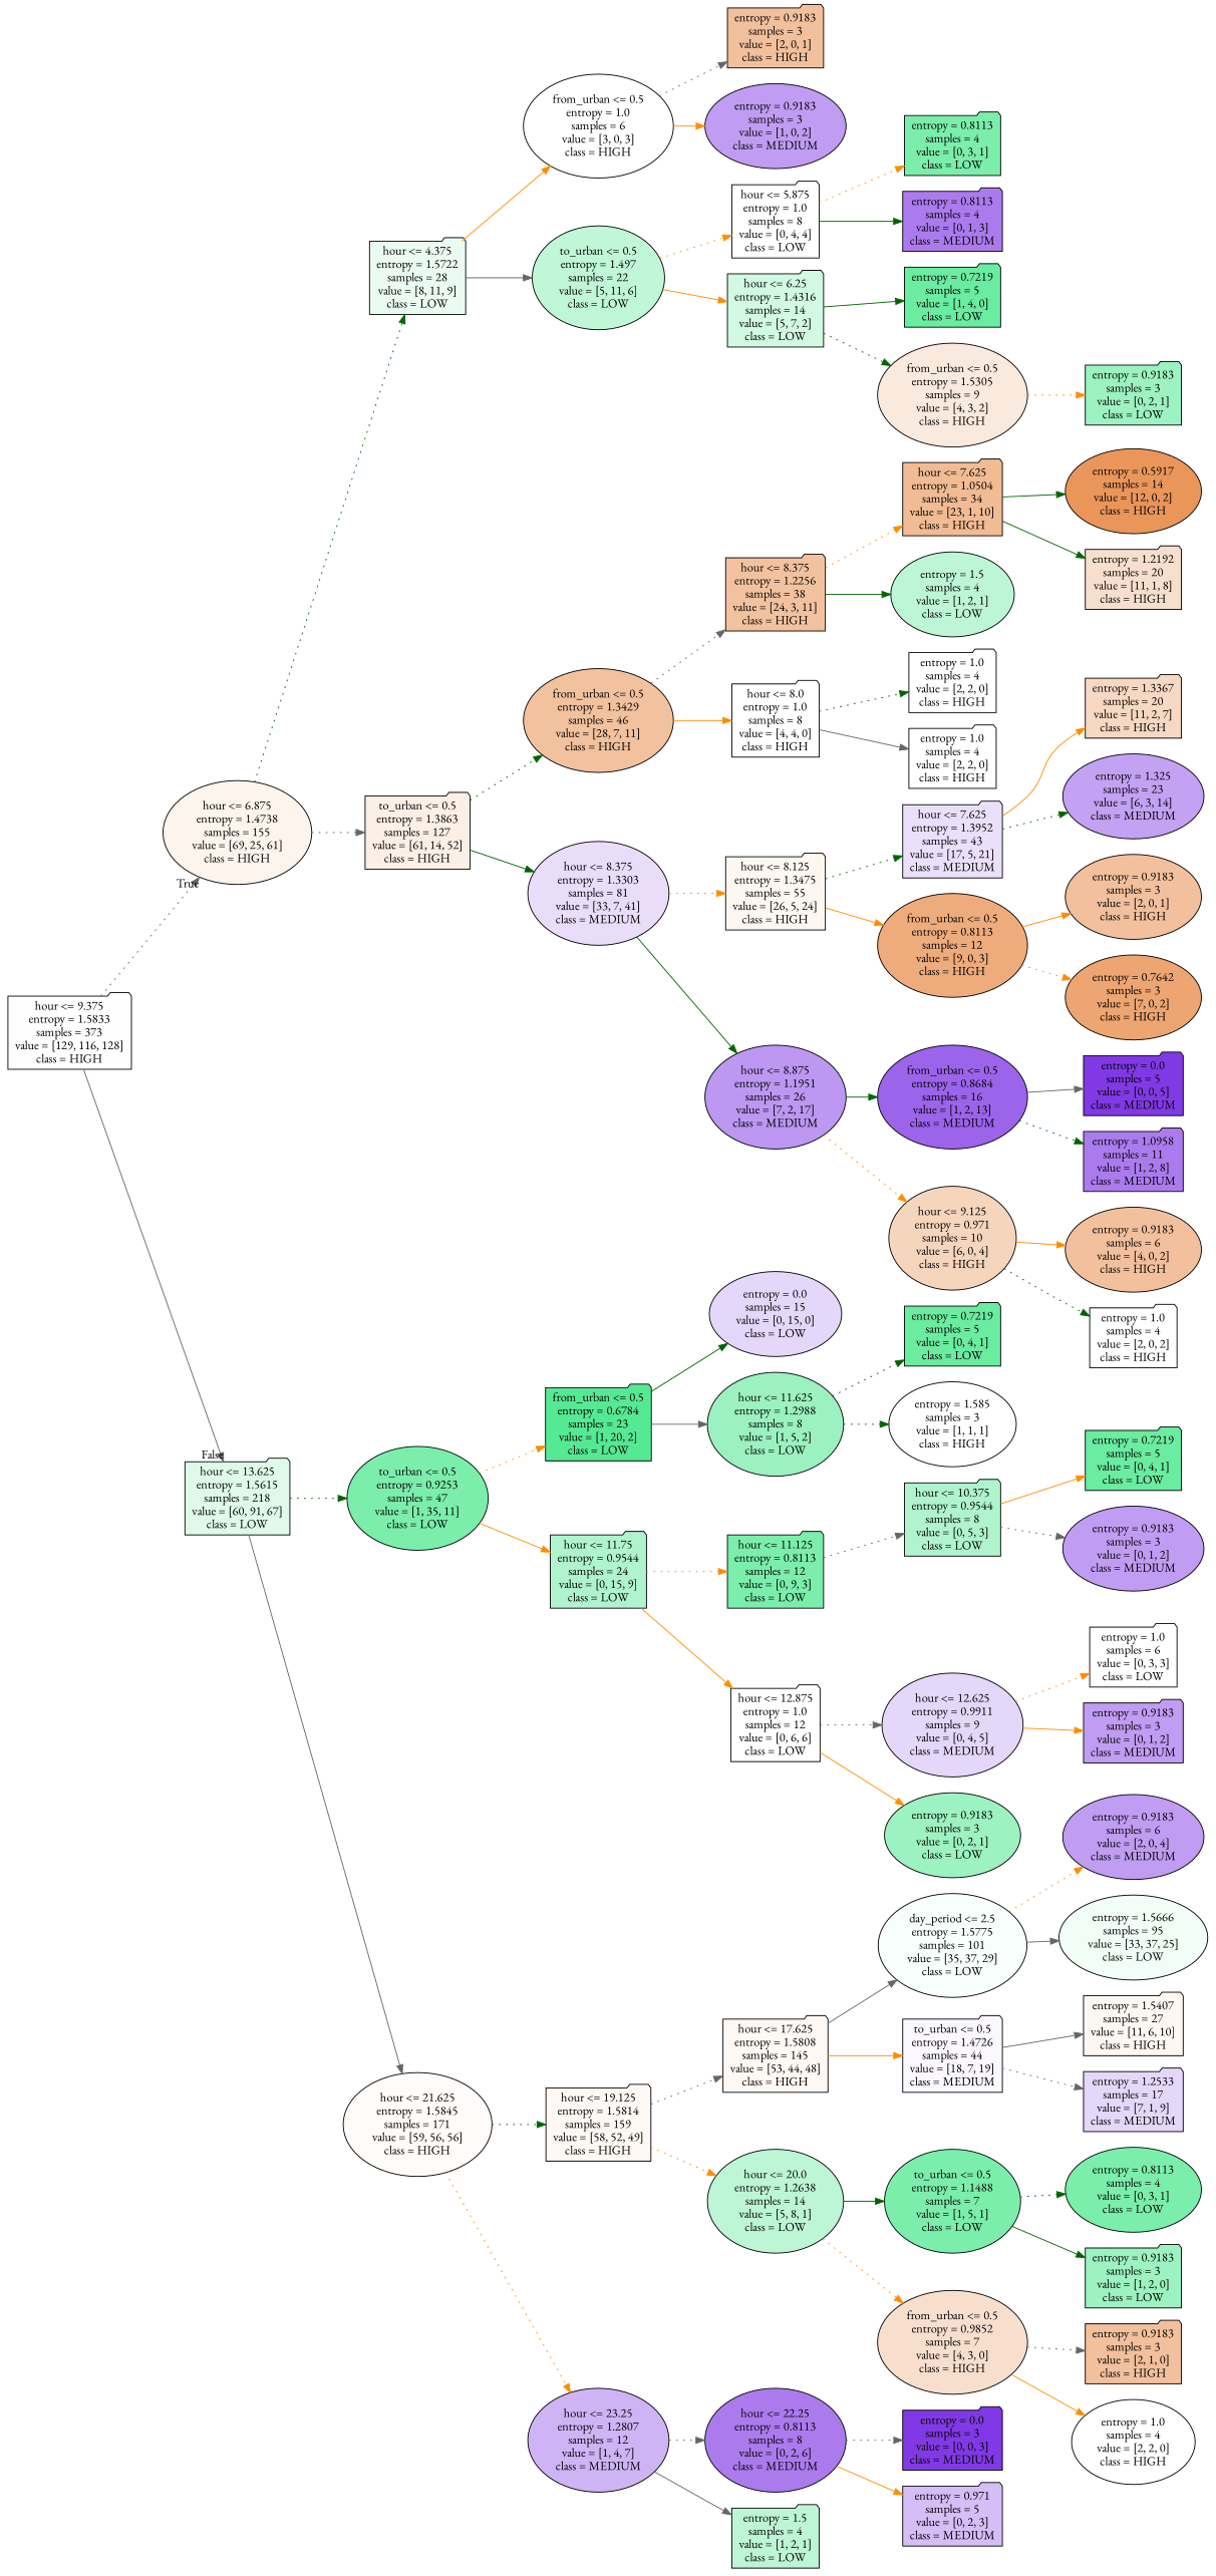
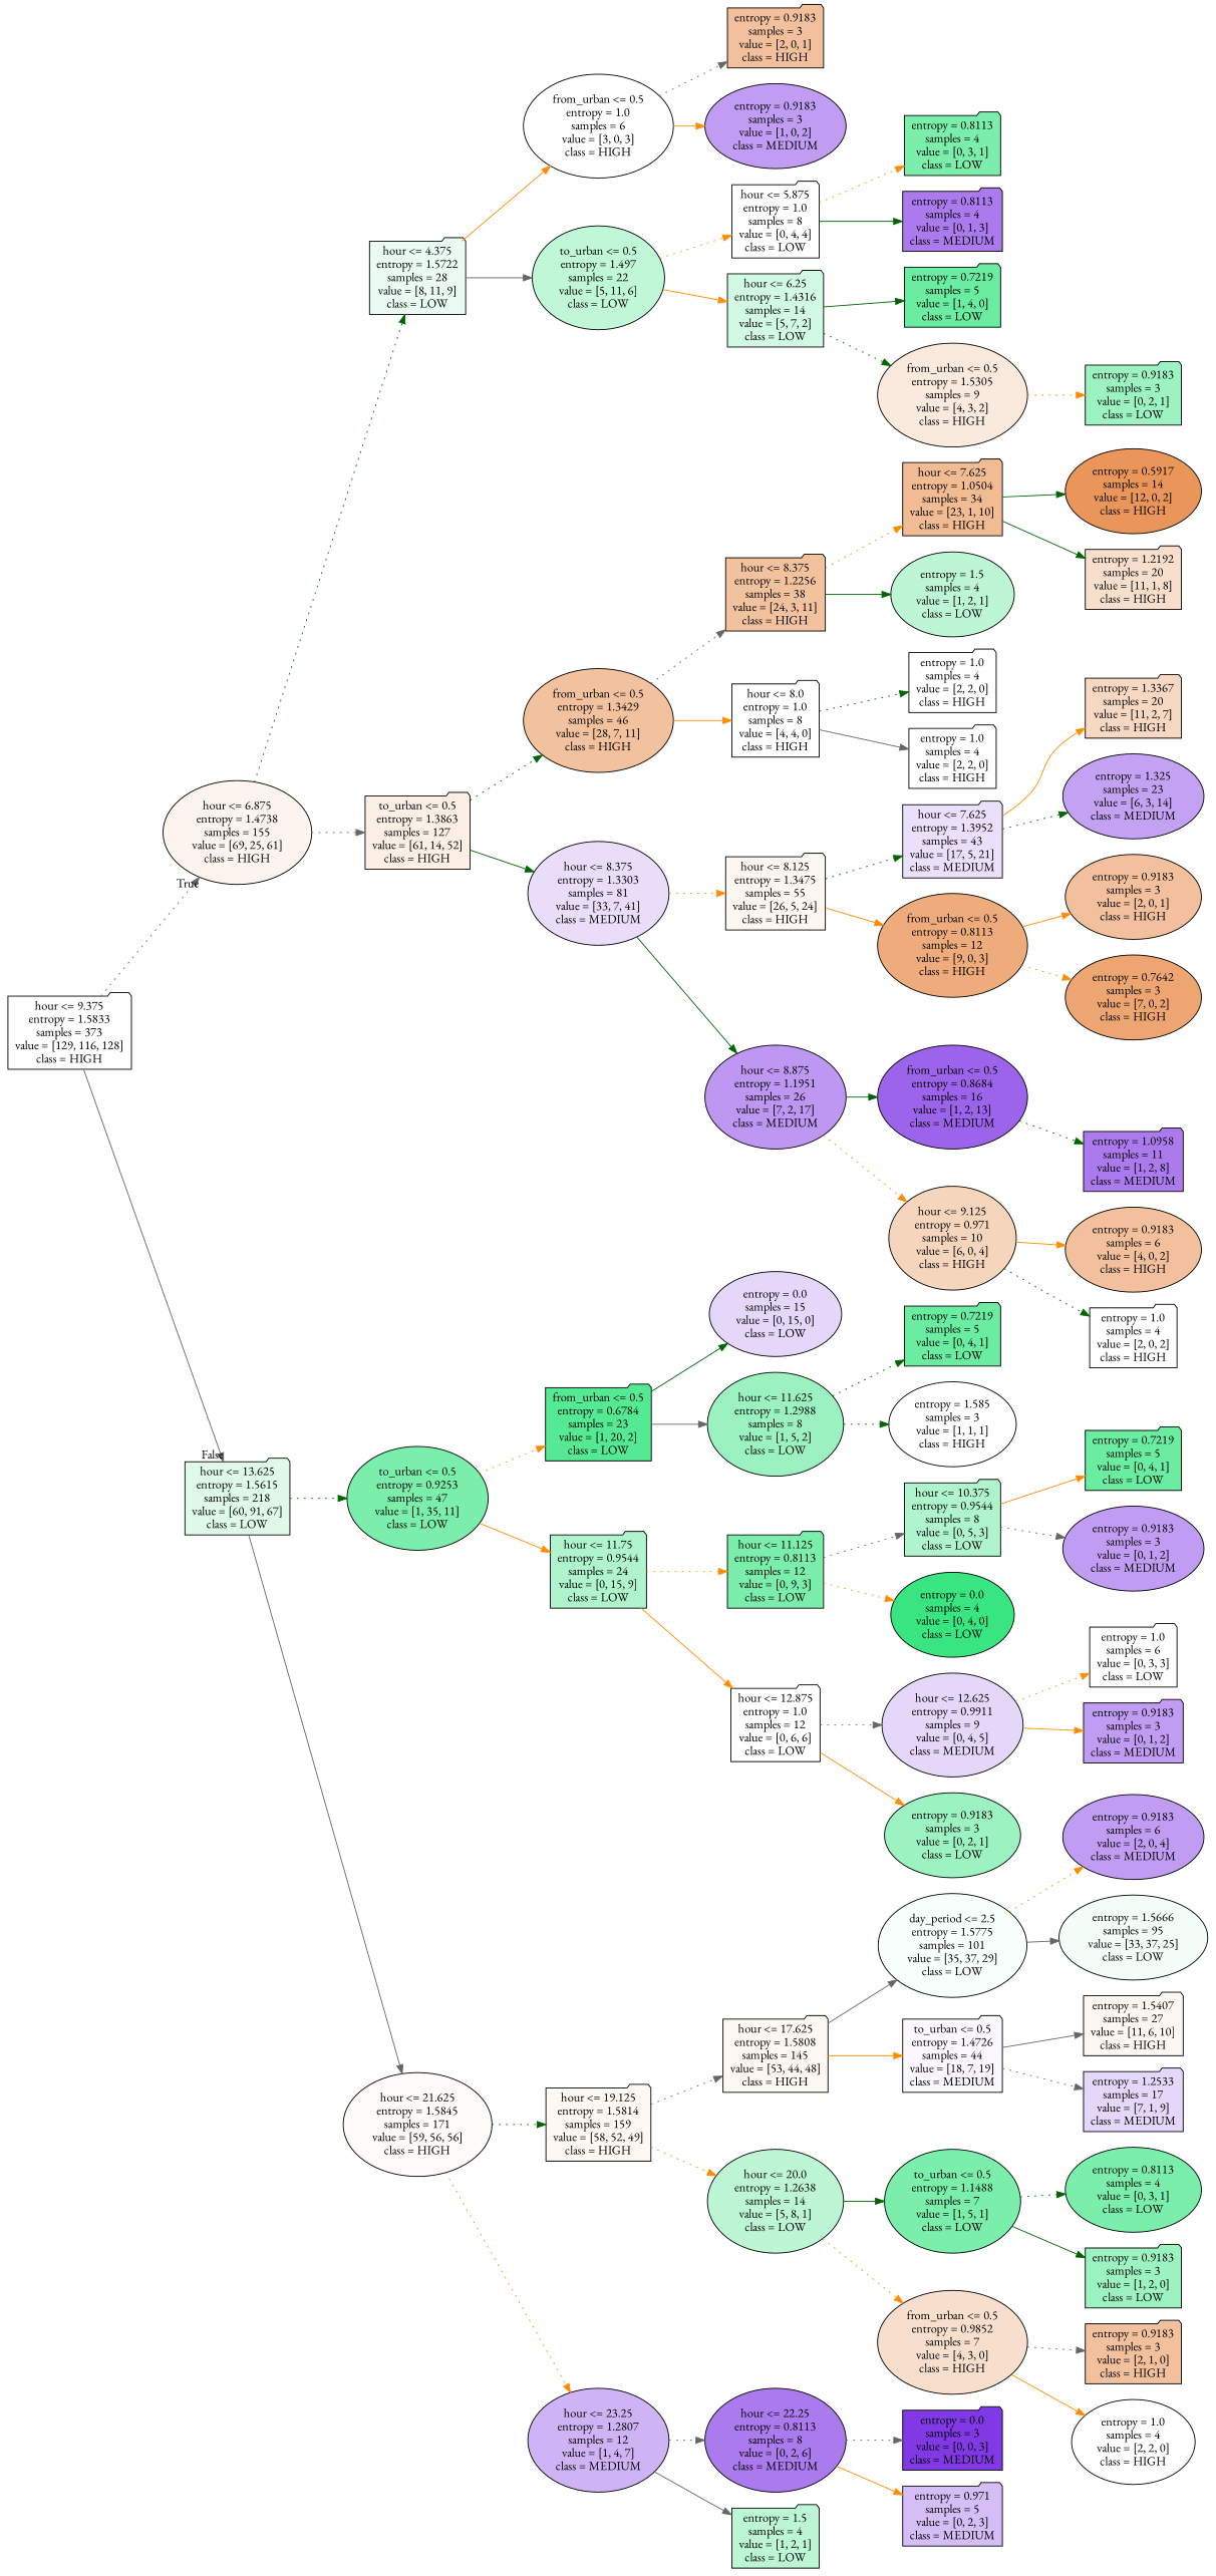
  digraph {
    fontname="EB Garamond"
    rankdir=LR
    node [color=black fillcolor="#e5813900" fontname="EB Garamond" shape=folder style=filled]
    edge [color=darkorange fontname="EB Garamond" style=dotted]
    n1 [fillcolor="#e5813901" label="hour <= 9.375\nentropy = 1.5833\nsamples = 373\nvalue = [129, 116, 128]\nclass = HIGH"]
    n2 [fillcolor="#e5813916" label="hour <= 6.875\nentropy = 1.4738\nsamples = 155\nvalue = [69, 25, 61]\nclass = HIGH" shape=ellipse]
    n3 [fillcolor="#39e58129" label="hour <= 13.625\nentropy = 1.5615\nsamples = 218\nvalue = [60, 91, 67]\nclass = LOW"]
    n4 [fillcolor="#39e5811b" label="hour <= 4.375\nentropy = 1.5722\nsamples = 28\nvalue = [8, 11, 9]\nclass = LOW"]
    n5 [fillcolor="#e581391f" label="to_urban <= 0.5\nentropy = 1.3863\nsamples = 127\nvalue = [61, 14, 52]\nclass = HIGH"]
    n6 [fillcolor="#39e581aa" label="to_urban <= 0.5\nentropy = 0.9253\nsamples = 47\nvalue = [1, 35, 11]\nclass = LOW" shape=ellipse]
    n7 [fillcolor="#e5813907" label="hour <= 21.625\nentropy = 1.5845\nsamples = 171\nvalue = [59, 56, 56]\nclass = HIGH" shape=ellipse]
    n8 [label="from_urban <= 0.5\nentropy = 1.0\nsamples = 6\nvalue = [3, 0, 3]\nclass = HIGH" shape=ellipse]
    n9 [fillcolor="#39e58150" label="to_urban <= 0.5\nentropy = 1.497\nsamples = 22\nvalue = [5, 11, 6]\nclass = LOW" shape=ellipse]
    n10 [fillcolor="#e581397c" label="from_urban <= 0.5\nentropy = 1.3429\nsamples = 46\nvalue = [28, 7, 11]\nclass = HIGH" shape=ellipse]
    n11 [fillcolor="#8139e52b" label="hour <= 8.375\nentropy = 1.3303\nsamples = 81\nvalue = [33, 7, 41]\nclass = MEDIUM" shape=ellipse]
    n12 [fillcolor="#e581397f" label="entropy = 0.9183\nsamples = 3\nvalue = [2, 0, 1]\nclass = HIGH"]
    n13 [fillcolor="#8139e57f" label="entropy = 0.9183\nsamples = 3\nvalue = [1, 0, 2]\nclass = MEDIUM" shape=ellipse]
    n14 [fillcolor="#39e58100" label="hour <= 5.875\nentropy = 1.0\nsamples = 8\nvalue = [0, 4, 4]\nclass = LOW"]
    n15 [fillcolor="#39e58139" label="hour <= 6.25\nentropy = 1.4316\nsamples = 14\nvalue = [5, 7, 2]\nclass = LOW"]
    n16 [fillcolor="#39e581aa" label="entropy = 0.8113\nsamples = 4\nvalue = [0, 3, 1]\nclass = LOW"]
    n17 [fillcolor="#8139e5aa" label="entropy = 0.8113\nsamples = 4\nvalue = [0, 1, 3]\nclass = MEDIUM"]
    n18 [fillcolor="#39e581bf" label="entropy = 0.7219\nsamples = 5\nvalue = [1, 4, 0]\nclass = LOW"]
    n19 [fillcolor="#e581392a" label="from_urban <= 0.5\nentropy = 1.5305\nsamples = 9\nvalue = [4, 3, 2]\nclass = HIGH" shape=ellipse]
    n20 [fillcolor="#39e5817f" label="entropy = 0.9183\nsamples = 3\nvalue = [0, 2, 1]\nclass = LOW"]
    n21 [fillcolor="#e581397b" label="hour <= 8.375\nentropy = 1.2256\nsamples = 38\nvalue = [24, 3, 11]\nclass = HIGH"]
    n22 [label="hour <= 8.0\nentropy = 1.0\nsamples = 8\nvalue = [4, 4, 0]\nclass = HIGH"]
    n23 [fillcolor="#e5813910" label="hour <= 8.125\nentropy = 1.3475\nsamples = 55\nvalue = [26, 5, 24]\nclass = HIGH"]
    n24 [fillcolor="#8139e586" label="hour <= 8.875\nentropy = 1.1951\nsamples = 26\nvalue = [7, 2, 17]\nclass = MEDIUM" shape=ellipse]
    n25 [fillcolor="#e581398a" label="hour <= 7.625\nentropy = 1.0504\nsamples = 34\nvalue = [23, 1, 10]\nclass = HIGH"]
    n26 [fillcolor="#39e58155" label="entropy = 1.5\nsamples = 4\nvalue = [1, 2, 1]\nclass = LOW" shape=ellipse]
    n27 [label="entropy = 1.0\nsamples = 4\nvalue = [2, 2, 0]\nclass = HIGH"]
    n28 [label="entropy = 1.0\nsamples = 4\nvalue = [2, 2, 0]\nclass = HIGH"]
    n29 [fillcolor="#e58139d4" label="entropy = 0.5917\nsamples = 14\nvalue = [12, 0, 2]\nclass = HIGH" shape=ellipse]
    n30 [fillcolor="#e5813940" label="entropy = 1.2192\nsamples = 20\nvalue = [11, 1, 8]\nclass = HIGH"]
    n31 [fillcolor="#8139e527" label="hour <= 7.625\nentropy = 1.3952\nsamples = 43\nvalue = [17, 5, 21]\nclass = MEDIUM"]
    n32 [fillcolor="#e58139aa" label="from_urban <= 0.5\nentropy = 0.8113\nsamples = 12\nvalue = [9, 0, 3]\nclass = HIGH" shape=ellipse]
    n33 [fillcolor="#8139e5c8" label="from_urban <= 0.5\nentropy = 0.8684\nsamples = 16\nvalue = [1, 2, 13]\nclass = MEDIUM" shape=ellipse]
    n34 [fillcolor="#e5813955" label="hour <= 9.125\nentropy = 0.971\nsamples = 10\nvalue = [6, 0, 4]\nclass = HIGH" shape=ellipse]
    n35 [fillcolor="#e581394e" label="entropy = 1.3367\nsamples = 20\nvalue = [11, 2, 7]\nclass = HIGH"]
    n36 [fillcolor="#8139e578" label="entropy = 1.325\nsamples = 23\nvalue = [6, 3, 14]\nclass = MEDIUM" shape=ellipse]
    n37 [fillcolor="#e581397f" label="entropy = 0.9183\nsamples = 3\nvalue = [2, 0, 1]\nclass = HIGH" shape=ellipse]
    n38 [fillcolor="#e58139b6" label="entropy = 0.7642\nsamples = 3\nvalue = [7, 0, 2]\nclass = HIGH" shape=ellipse]
-   n39 [fillcolor="#8139e5ff" label="entropy = 0.0\nsamples = 5\nvalue = [0, 0, 5]\nclass = MEDIUM"]
    n40 [fillcolor="#8139e5aa" label="entropy = 1.0958\nsamples = 11\nvalue = [1, 2, 8]\nclass = MEDIUM"]
    n41 [fillcolor="#e581397f" label="entropy = 0.9183\nsamples = 6\nvalue = [4, 0, 2]\nclass = HIGH" shape=ellipse]
    n42 [label="entropy = 1.0\nsamples = 4\nvalue = [2, 0, 2]\nclass = HIGH"]
    n43 [fillcolor="#39e581db" label="from_urban <= 0.5\nentropy = 0.6784\nsamples = 23\nvalue = [1, 20, 2]\nclass = LOW"]
    n44 [fillcolor="#39e58166" label="hour <= 11.75\nentropy = 0.9544\nsamples = 24\nvalue = [0, 15, 9]\nclass = LOW"]
    n45 [fillcolor="#e581390e" label="hour <= 19.125\nentropy = 1.5814\nsamples = 159\nvalue = [58, 52, 49]\nclass = HIGH"]
    n46 [fillcolor="#8139e560" label="hour <= 23.25\nentropy = 1.2807\nsamples = 12\nvalue = [1, 4, 7]\nclass = MEDIUM" shape=ellipse]
    n47 [fillcolor="#8139e533" label="entropy = 0.0\nsamples = 15\nvalue = [0, 15, 0]\nclass = LOW" shape=ellipse]
    n48 [fillcolor="#39e58180" label="hour <= 11.625\nentropy = 1.2988\nsamples = 8\nvalue = [1, 5, 2]\nclass = LOW" shape=ellipse]
    n49 [fillcolor="#39e581aa" label="hour <= 11.125\nentropy = 0.8113\nsamples = 12\nvalue = [0, 9, 3]\nclass = LOW"]
    n50 [fillcolor="#39e58100" label="hour <= 12.875\nentropy = 1.0\nsamples = 12\nvalue = [0, 6, 6]\nclass = LOW"]
    n51 [fillcolor="#39e581bf" label="entropy = 0.7219\nsamples = 5\nvalue = [0, 4, 1]\nclass = LOW"]
    n52 [label="entropy = 1.585\nsamples = 3\nvalue = [1, 1, 1]\nclass = HIGH" shape=ellipse]
    n53 [fillcolor="#39e58166" label="hour <= 10.375\nentropy = 0.9544\nsamples = 8\nvalue = [0, 5, 3]\nclass = LOW"]
+   n54 [fillcolor="#39e581ff" label="entropy = 0.0\nsamples = 4\nvalue = [0, 4, 0]\nclass = LOW" shape=ellipse]
    n55 [fillcolor="#8139e533" label="hour <= 12.625\nentropy = 0.9911\nsamples = 9\nvalue = [0, 4, 5]\nclass = MEDIUM" shape=ellipse]
    n56 [fillcolor="#39e5817f" label="entropy = 0.9183\nsamples = 3\nvalue = [0, 2, 1]\nclass = LOW" shape=ellipse]
    n57 [fillcolor="#39e581bf" label="entropy = 0.7219\nsamples = 5\nvalue = [0, 4, 1]\nclass = LOW"]
    n58 [fillcolor="#8139e57f" label="entropy = 0.9183\nsamples = 3\nvalue = [0, 1, 2]\nclass = MEDIUM" shape=ellipse]
    n59 [fillcolor="#39e58100" label="entropy = 1.0\nsamples = 6\nvalue = [0, 3, 3]\nclass = LOW"]
    n60 [fillcolor="#8139e57f" label="entropy = 0.9183\nsamples = 3\nvalue = [0, 1, 2]\nclass = MEDIUM"]
    n61 [fillcolor="#e581390d" label="hour <= 17.625\nentropy = 1.5808\nsamples = 145\nvalue = [53, 44, 48]\nclass = HIGH"]
    n62 [fillcolor="#39e58155" label="hour <= 20.0\nentropy = 1.2638\nsamples = 14\nvalue = [5, 8, 1]\nclass = LOW" shape=ellipse]
    n63 [fillcolor="#8139e5aa" label="hour <= 22.25\nentropy = 0.8113\nsamples = 8\nvalue = [0, 2, 6]\nclass = MEDIUM" shape=ellipse]
    n64 [fillcolor="#39e58155" label="entropy = 1.5\nsamples = 4\nvalue = [1, 2, 1]\nclass = LOW"]
    n65 [fillcolor="#39e58108" label="day_period <= 2.5\nentropy = 1.5775\nsamples = 101\nvalue = [35, 37, 29]\nclass = LOW" shape=ellipse]
    n66 [fillcolor="#8139e50a" label="to_urban <= 0.5\nentropy = 1.4726\nsamples = 44\nvalue = [18, 7, 19]\nclass = MEDIUM"]
    n67 [fillcolor="#39e581aa" label="to_urban <= 0.5\nentropy = 1.1488\nsamples = 7\nvalue = [1, 5, 1]\nclass = LOW" shape=ellipse]
    n68 [fillcolor="#e5813940" label="from_urban <= 0.5\nentropy = 0.9852\nsamples = 7\nvalue = [4, 3, 0]\nclass = HIGH" shape=ellipse]
    n69 [fillcolor="#8139e57f" label="entropy = 0.9183\nsamples = 6\nvalue = [2, 0, 4]\nclass = MEDIUM" shape=ellipse]
    n70 [fillcolor="#39e58110" label="entropy = 1.5666\nsamples = 95\nvalue = [33, 37, 25]\nclass = LOW" shape=ellipse]
    n71 [fillcolor="#e581390f" label="entropy = 1.5407\nsamples = 27\nvalue = [11, 6, 10]\nclass = HIGH"]
    n72 [fillcolor="#8139e533" label="entropy = 1.2533\nsamples = 17\nvalue = [7, 1, 9]\nclass = MEDIUM"]
    n73 [fillcolor="#39e581aa" label="entropy = 0.8113\nsamples = 4\nvalue = [0, 3, 1]\nclass = LOW" shape=ellipse]
    n74 [fillcolor="#39e5817f" label="entropy = 0.9183\nsamples = 3\nvalue = [1, 2, 0]\nclass = LOW"]
    n75 [fillcolor="#e581397f" label="entropy = 0.9183\nsamples = 3\nvalue = [2, 1, 0]\nclass = HIGH"]
    n76 [label="entropy = 1.0\nsamples = 4\nvalue = [2, 2, 0]\nclass = HIGH" shape=ellipse]
    n77 [fillcolor="#8139e5ff" label="entropy = 0.0\nsamples = 3\nvalue = [0, 0, 3]\nclass = MEDIUM"]
    n78 [fillcolor="#8139e555" label="entropy = 0.971\nsamples = 5\nvalue = [0, 2, 3]\nclass = MEDIUM"]
    n1 -> n2 [color=gray40 headlabel=True labelangle=45 labeldistance=2.5]
    n1 -> n3 [color=gray40 headlabel=False labelangle=-45 labeldistance=2.5 style=solid]
    n2 -> n4 [color=darkgreen]
    n2 -> n5 [color=gray40]
    n3 -> n6 [color=darkgreen]
    n3 -> n7 [color=gray40 style=solid]
    n4 -> n8 [style=solid]
    n4 -> n9 [color=gray40 style=solid]
    n5 -> n10 [color=darkgreen]
    n5 -> n11 [color=darkgreen style=solid]
    n6 -> n43
    n6 -> n44 [style=solid]
    n7 -> n45 [color=darkgreen]
    n7 -> n46
    n8 -> n12 [color=gray40]
    n8 -> n13 [style=solid]
    n9 -> n14
    n9 -> n15 [style=solid]
    n10 -> n21 [color=gray40]
    n10 -> n22 [style=solid]
    n11 -> n23
    n11 -> n24 [color=darkgreen style=solid]
    n14 -> n16
    n14 -> n17 [color=darkgreen style=solid]
    n15 -> n18 [color=darkgreen style=solid]
    n15 -> n19 [color=darkgreen]
    n19 -> n20
    n21 -> n25
    n21 -> n26 [color=darkgreen style=solid]
    n22 -> n27 [color=darkgreen]
    n22 -> n28 [color=gray40 style=solid]
    n23 -> n31 [color=darkgreen]
    n23 -> n32 [style=solid]
    n24 -> n33 [color=darkgreen style=solid]
    n24 -> n34
    n25 -> n29 [color=darkgreen style=solid]
    n25 -> n30 [color=darkgreen style=solid]
    n31 -> n35 [style=solid]
    n31 -> n36 [color=darkgreen]
    n32 -> n37 [style=solid]
    n32 -> n38
-   n33 -> n39 [color=gray40 style=solid]
    n33 -> n40 [color=darkgreen]
    n34 -> n41 [style=solid]
    n34 -> n42 [color=darkgreen]
    n43 -> n47 [color=darkgreen style=solid]
    n43 -> n48 [color=gray40 style=solid]
    n44 -> n49
    n44 -> n50 [style=solid]
    n45 -> n61 [color=gray40]
    n45 -> n62
    n46 -> n63 [color=gray40]
    n46 -> n64 [color=gray40 style=solid]
    n48 -> n51 [color=darkgreen]
    n48 -> n52 [color=darkgreen]
    n49 -> n53 [color=gray40]
+   n49 -> n54
    n50 -> n55 [color=gray40]
    n50 -> n56 [style=solid]
    n53 -> n57 [style=solid]
    n53 -> n58 [color=gray40]
    n55 -> n59
    n55 -> n60 [style=solid]
    n61 -> n65 [color=gray40 style=solid]
    n61 -> n66 [style=solid]
    n62 -> n67 [color=darkgreen style=solid]
    n62 -> n68
    n63 -> n77 [color=gray40]
    n63 -> n78 [style=solid]
    n65 -> n69
    n65 -> n70 [color=gray40 style=solid]
    n66 -> n71 [color=gray40 style=solid]
    n66 -> n72 [color=gray40]
    n67 -> n73 [color=darkgreen]
    n67 -> n74 [color=darkgreen style=solid]
    n68 -> n75 [color=gray40]
    n68 -> n76 [style=solid]
  }
